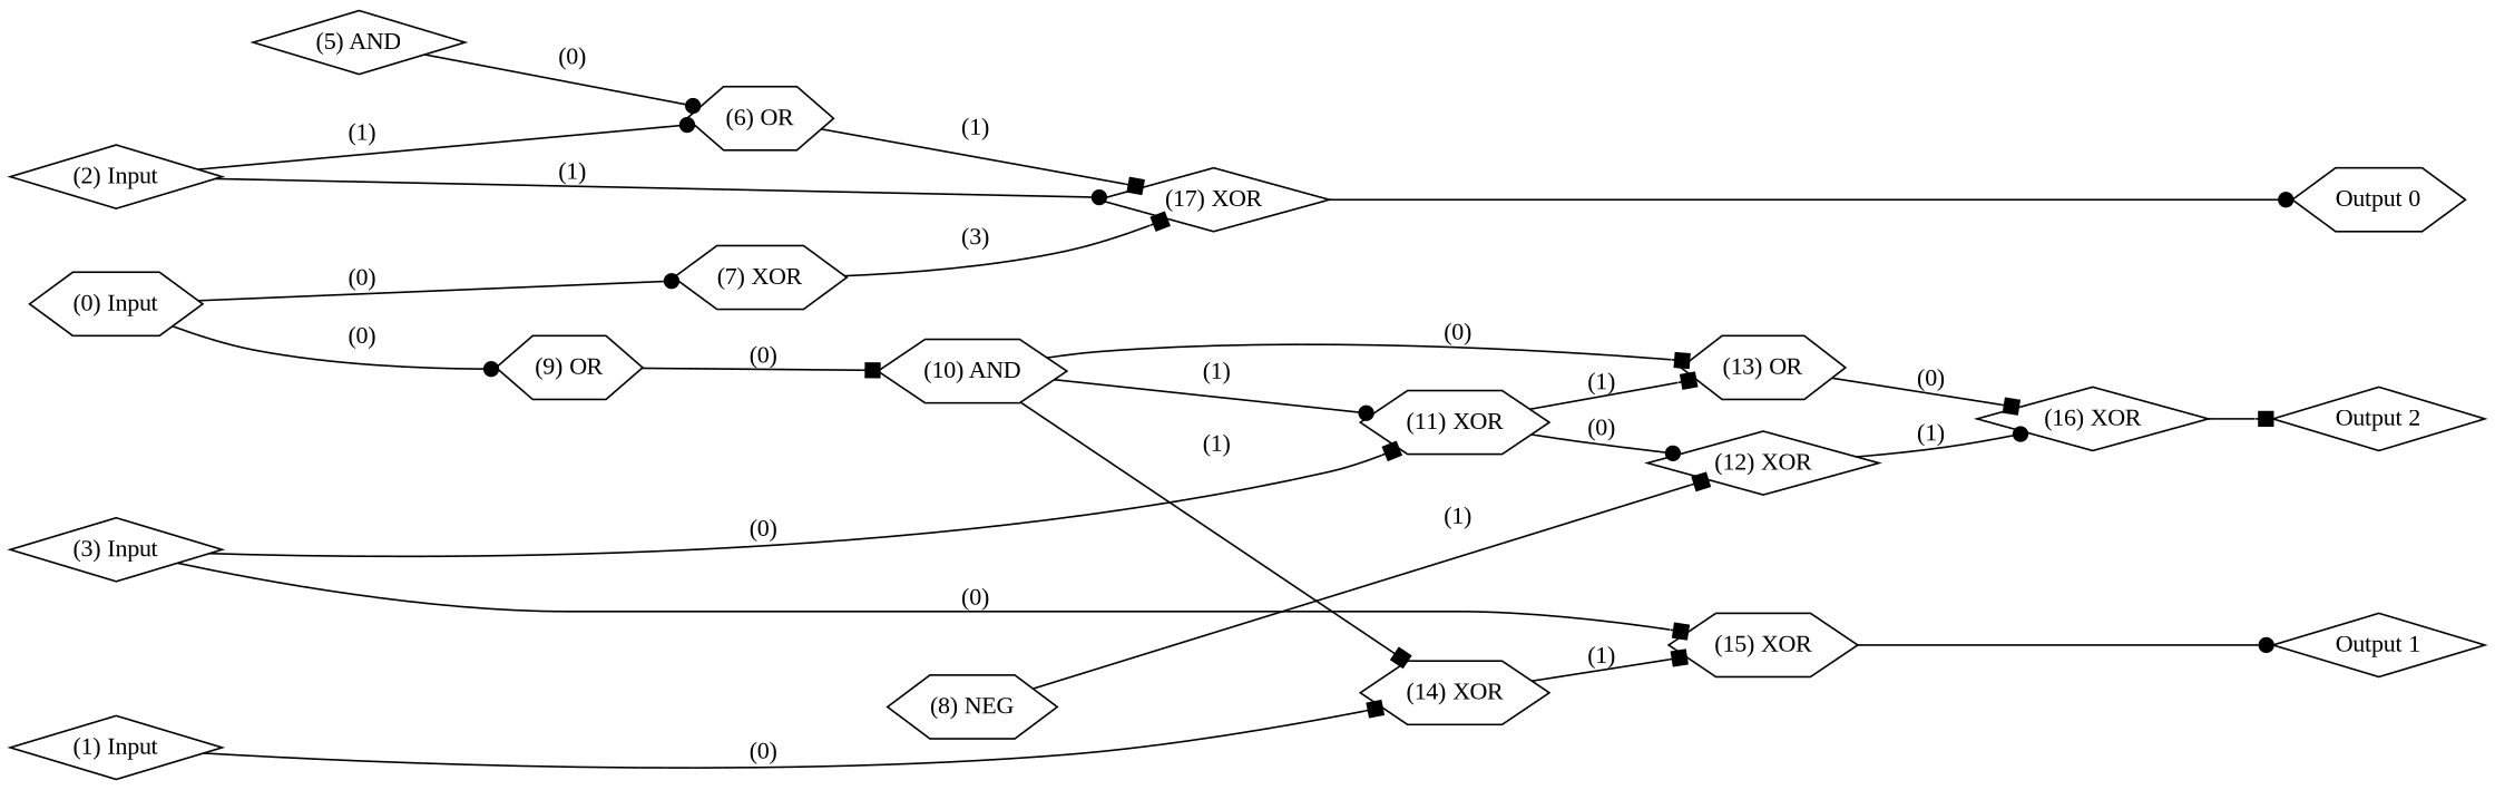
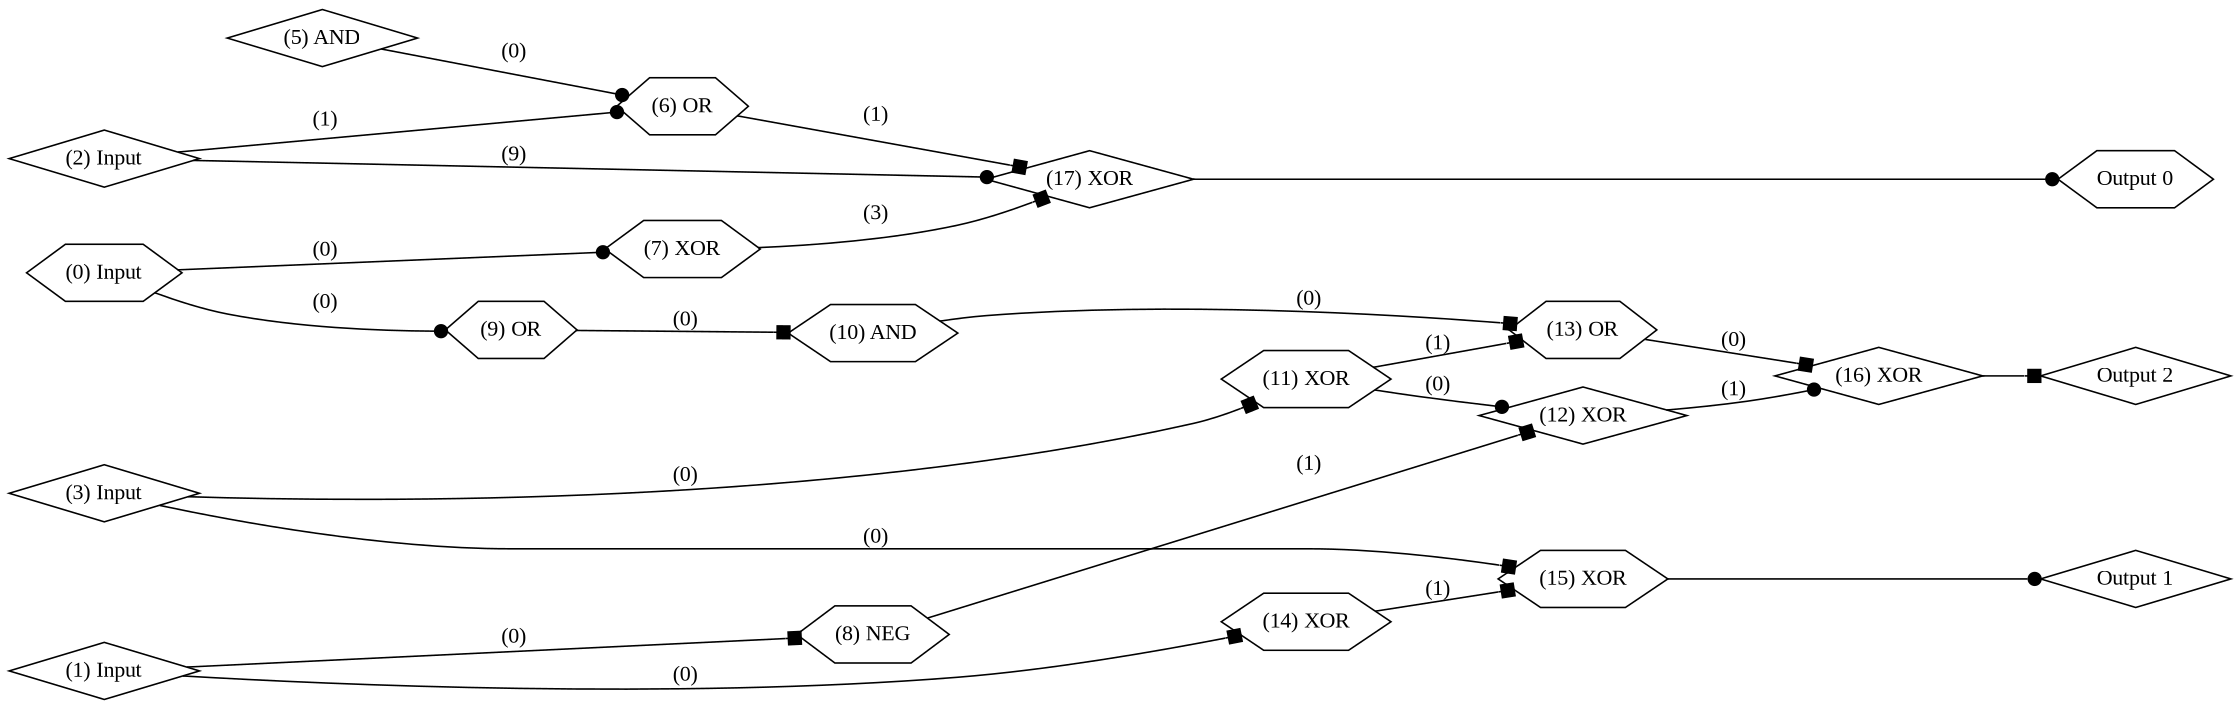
  digraph {
    fontname="Liberation Serif"
    rankdir=LR
    node [color=black fontcolor=black fontname="Liberation Serif" labelfontcolor=black shape=hexagon]
    edge [arrowhead=box bold=true color=black fontcolor=black fontname="Liberation Serif" labelfontcolor=black]
    n1 [label="(0) Input"]
    n2 [label="(1) Input" shape=diamond]
    n3 [label="(2) Input" shape=diamond]
    n4 [label="(3) Input" shape=diamond]
    n5 [label="Output 0"]
    n6 [label="Output 1" shape=diamond]
    n7 [label="Output 2" shape=diamond]
    n8 [label="(7) XOR"]
    n9 [label="(9) OR"]
    n10 [label="(8) NEG"]
    n11 [label="(14) XOR"]
    n12 [label="(6) OR"]
    n13 [label="(17) XOR" shape=diamond]
    n14 [label="(11) XOR"]
    n15 [label="(15) XOR"]
    n16 [label="(5) AND" shape=diamond]
    n17 [label="(10) AND"]
    n18 [label="(12) XOR" shape=diamond]
    n19 [label="(13) OR"]
    n20 [label="(16) XOR" shape=diamond]
    subgraph sub_1 {
      rank=source
      n1
      n2
      n3
      n4
    }
    subgraph sub_2 {
      rank=max
      n5
      n6
      n7
    }
    n1 -> n8 [arrowhead=dot label=" (0)"]
    n1 -> n9 [arrowhead=dot label=" (0)"]
+   n2 -> n10 [label=" (0)"]
    n2 -> n11 [label=" (0)"]
    n3 -> n12 [arrowhead=dot label=" (1)"]
-   n3 -> n13 [arrowhead=dot label=" (1)"]
+   n3 -> n13 [arrowhead=dot label=" (9)"]
    n4 -> n14 [label=" (0)"]
    n4 -> n15 [label=" (0)"]
    n8 -> n13 [label=" (3)"]
    n9 -> n17 [label=" (0)"]
    n10 -> n18 [label=" (1)"]
    n11 -> n15 [label=" (1)"]
    n12 -> n13 [label=" (1)"]
    n13 -> n5 [arrowhead=dot]
    n14 -> n18 [arrowhead=dot label=" (0)"]
    n14 -> n19 [label=" (1)"]
    n15 -> n6 [arrowhead=dot]
    n16 -> n12 [arrowhead=dot label=" (0)"]
-   n17 -> n11 [label=" (1)"]
-   n17 -> n14 [arrowhead=dot label=" (1)"]
    n17 -> n19 [label=" (0)"]
    n18 -> n20 [arrowhead=dot label=" (1)"]
    n19 -> n20 [label=" (0)"]
    n20 -> n7
  }
